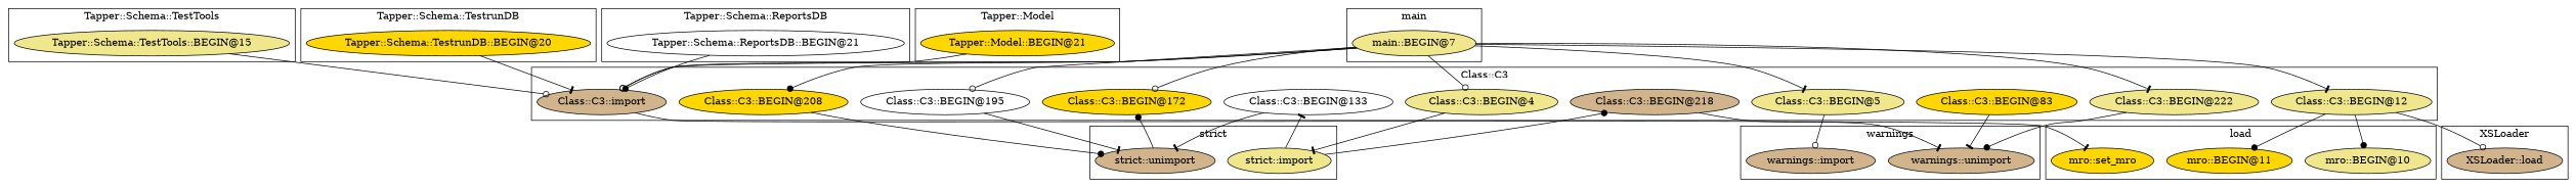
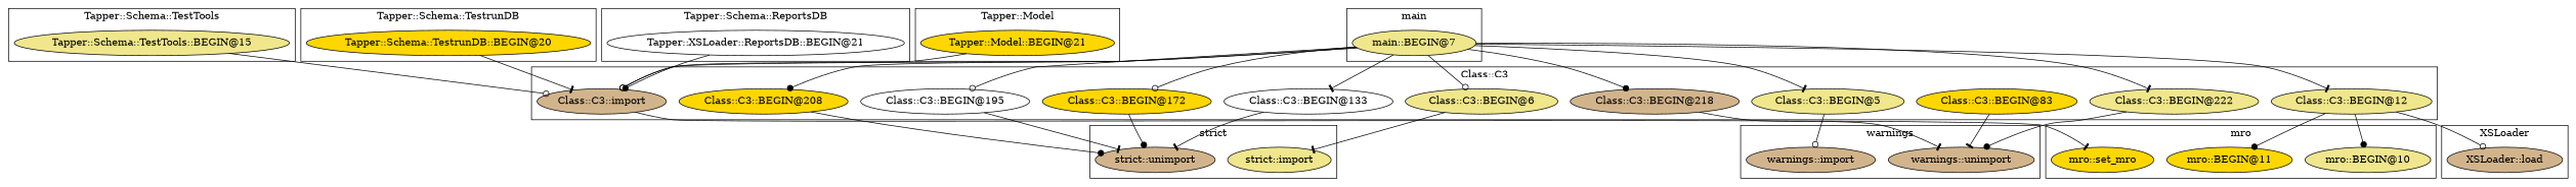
  digraph {
    node [fillcolor=khaki style=filled]
    edge [arrowhead=tee]
    "Tapper::Schema::TestTools::BEGIN@15"
    "mro::BEGIN@10"
    "mro::BEGIN@11" [fillcolor=gold]
    "mro::set_mro" [fillcolor=gold]
    "Tapper::Schema::TestrunDB::BEGIN@20" [fillcolor=gold]
    "XSLoader::load" [fillcolor=tan]
-   "Tapper::Schema::ReportsDB::BEGIN@21" [fillcolor=white]
+   "Tapper::Schema::ReportsDB::BEGIN@21" [fillcolor=white label="Tapper::XSLoader::ReportsDB::BEGIN@21"]
    "Tapper::Model::BEGIN@21" [fillcolor=gold]
    "warnings::unimport" [fillcolor=tan]
    "warnings::import" [fillcolor=tan]
    "strict::import"
    "strict::unimport" [fillcolor=tan]
    "main::BEGIN@7"
    "Class::C3::BEGIN@208" [fillcolor=gold]
-   "Class::C3::BEGIN@4"
+   "Class::C3::BEGIN@4" [label="Class::C3::BEGIN@6"]
    "Class::C3::BEGIN@133" [fillcolor=white]
    "Class::C3::BEGIN@5"
    "Class::C3::BEGIN@83" [fillcolor=gold]
    "Class::C3::BEGIN@222"
    "Class::C3::BEGIN@12"
    "Class::C3::BEGIN@172" [fillcolor=gold]
    "Class::C3::BEGIN@218" [fillcolor=tan]
    "Class::C3::BEGIN@195" [fillcolor=white]
    "Class::C3::import" [fillcolor=tan]
    subgraph cluster_1 {
      label="Tapper::Schema::TestTools"
      "Tapper::Schema::TestTools::BEGIN@15"
    }
    subgraph cluster_2 {
-     label=load
+     label=mro
      "mro::BEGIN@10"
      "mro::BEGIN@11"
      "mro::set_mro"
    }
    subgraph cluster_3 {
      label="Tapper::Schema::TestrunDB"
      "Tapper::Schema::TestrunDB::BEGIN@20"
    }
    subgraph cluster_4 {
      label=XSLoader
      "XSLoader::load"
    }
    subgraph cluster_5 {
      label="Tapper::Schema::ReportsDB"
      "Tapper::Schema::ReportsDB::BEGIN@21"
    }
    subgraph cluster_6 {
      label="Tapper::Model"
      "Tapper::Model::BEGIN@21"
    }
    subgraph cluster_7 {
      label=warnings
      "warnings::unimport"
      "warnings::import"
    }
    subgraph cluster_8 {
      label="strict"
      "strict::import"
      "strict::unimport"
    }
    subgraph cluster_9 {
      label=main
      "main::BEGIN@7"
    }
    subgraph cluster_10 {
      label="Class::C3"
      "Class::C3::BEGIN@208"
      "Class::C3::BEGIN@4"
      "Class::C3::BEGIN@133"
      "Class::C3::BEGIN@5"
      "Class::C3::BEGIN@83"
      "Class::C3::BEGIN@222"
      "Class::C3::BEGIN@12"
      "Class::C3::BEGIN@172"
      "Class::C3::BEGIN@218"
      "Class::C3::BEGIN@195"
      "Class::C3::import"
    }
    "Tapper::Schema::TestTools::BEGIN@15" -> "Class::C3::import" [arrowhead=odot]
    "Tapper::Schema::TestrunDB::BEGIN@20" -> "Class::C3::import"
    "Tapper::Schema::ReportsDB::BEGIN@21" -> "Class::C3::import" [arrowhead=dot]
    "Tapper::Model::BEGIN@21" -> "Class::C3::import" [arrowhead=odot]
    "main::BEGIN@7" -> "Class::C3::BEGIN@208" [arrowhead=dot]
    "main::BEGIN@7" -> "Class::C3::BEGIN@4" [arrowhead=odot]
-   "strict::import" -> "Class::C3::BEGIN@133"
+   "main::BEGIN@7" -> "Class::C3::BEGIN@133"
    "main::BEGIN@7" -> "Class::C3::BEGIN@5"
    "main::BEGIN@7" -> "Class::C3::BEGIN@222"
    "main::BEGIN@7" -> "Class::C3::BEGIN@12"
    "main::BEGIN@7" -> "Class::C3::BEGIN@172" [arrowhead=odot]
-   "strict::import" -> "Class::C3::BEGIN@218" [arrowhead=dot]
+   "main::BEGIN@7" -> "Class::C3::BEGIN@218" [arrowhead=dot]
    "main::BEGIN@7" -> "Class::C3::BEGIN@195" [arrowhead=odot]
    "main::BEGIN@7" -> "Class::C3::import" [arrowhead=odot]
    "Class::C3::BEGIN@208" -> "strict::unimport" [arrowhead=dot]
    "Class::C3::BEGIN@4" -> "strict::import"
    "Class::C3::BEGIN@133" -> "strict::unimport"
    "Class::C3::BEGIN@5" -> "warnings::import" [arrowhead=odot]
    "Class::C3::BEGIN@83" -> "warnings::unimport"
    "Class::C3::BEGIN@222" -> "warnings::unimport" [arrowhead=dot]
    "Class::C3::BEGIN@12" -> "mro::BEGIN@10" [arrowhead=dot]
    "Class::C3::BEGIN@12" -> "mro::BEGIN@11" [arrowhead=dot]
    "Class::C3::BEGIN@12" -> "XSLoader::load" [arrowhead=odot]
-   "strict::unimport" -> "Class::C3::BEGIN@172" [arrowhead=dot]
+   "Class::C3::BEGIN@172" -> "strict::unimport" [arrowhead=dot]
    "Class::C3::BEGIN@218" -> "warnings::unimport"
    "Class::C3::BEGIN@195" -> "strict::unimport"
    "Class::C3::import" -> "mro::set_mro"
  }
